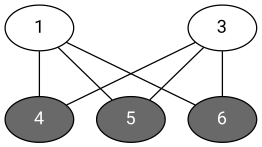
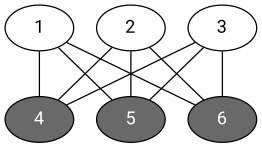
  graph {
    fontname="Roboto Mono"
    node [fillcolor=white style=filled fontname="Roboto Mono"]
    edge [fontname="Roboto Mono"]
    1
    4 [fillcolor=dimgrey fontcolor=white]
    5 [fillcolor=dimgrey fontcolor=white]
    6 [fillcolor=dimgrey fontcolor=white]
+   2
    3
    1 -- 4
    1 -- 5
    1 -- 6
+   2 -- 4
+   2 -- 5
+   2 -- 6
    3 -- 4
    3 -- 5
    3 -- 6
  }
